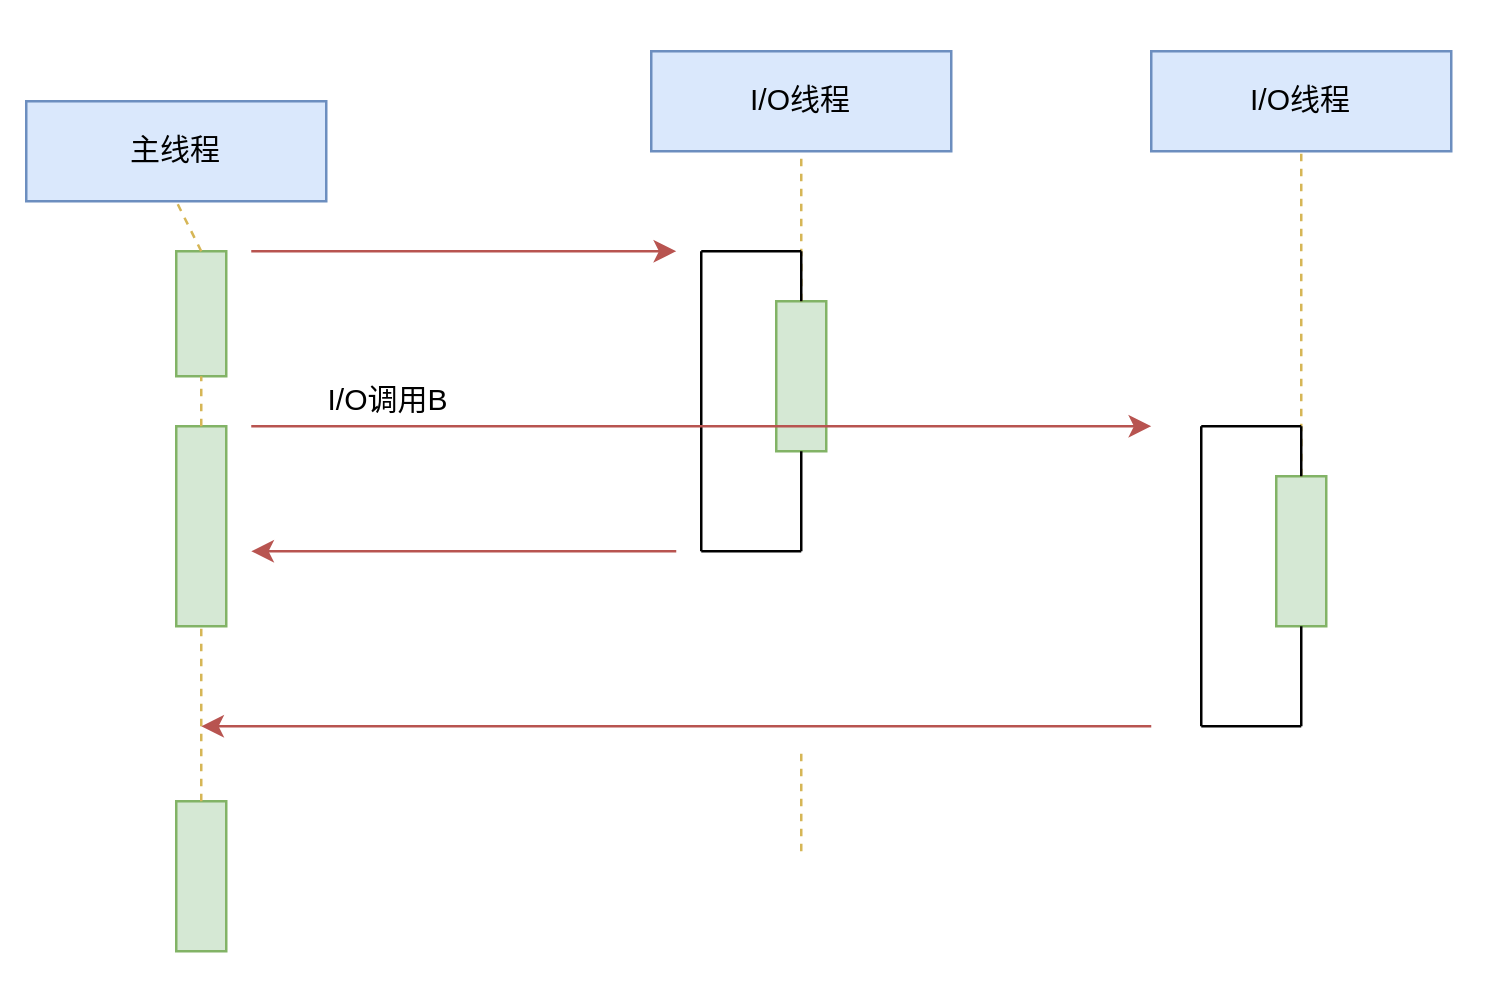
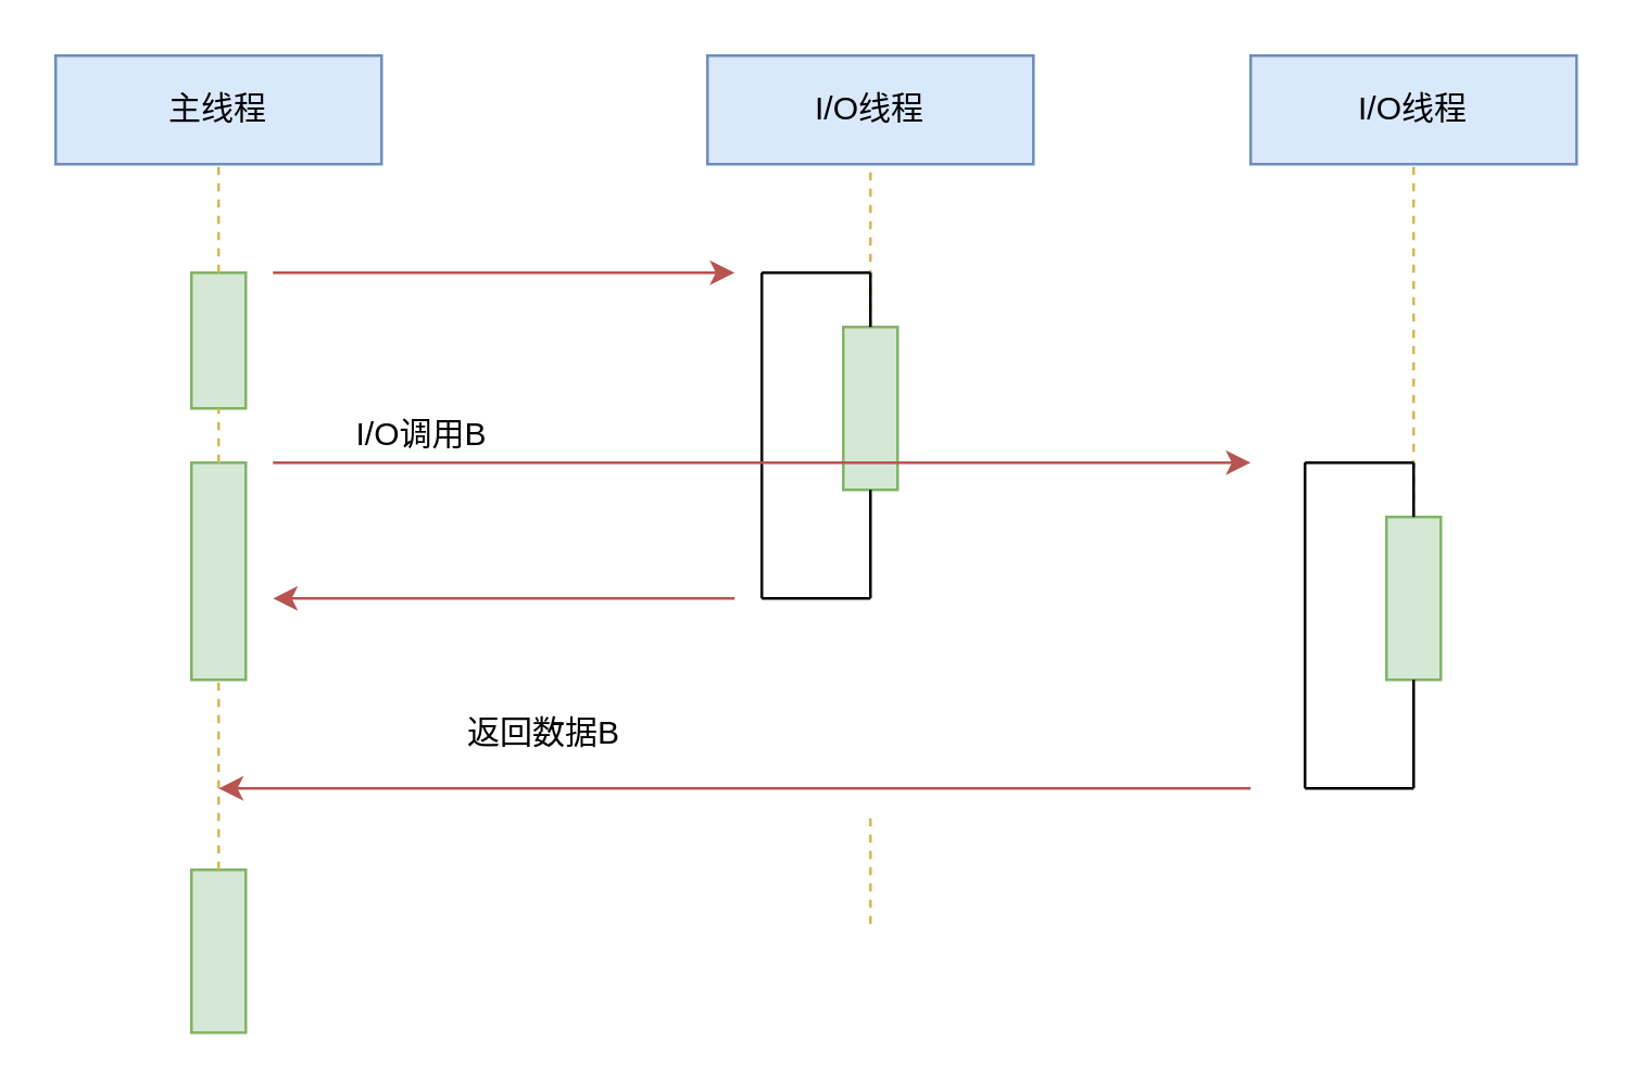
  <mxCell id="0" />
  <mxCell id="1" parent="0" />
- <mxCell id="2" value="主线程" style="rounded=0;whiteSpace=wrap;html=1;fillColor=#dae8fc;strokeColor=#6c8ebf;" vertex="1" parent="1"><mxGeometry x="10" y="40" width="120" height="40" as="geometry" /></mxCell>
+ <mxCell id="2" value="主线程" style="rounded=0;whiteSpace=wrap;html=1;fillColor=#dae8fc;strokeColor=#6c8ebf;" vertex="1" parent="1"><mxGeometry x="20" y="20" width="120" height="40" as="geometry" /></mxCell>
  <mxCell id="3" value="I/O线程" style="rounded=0;whiteSpace=wrap;html=1;fillColor=#dae8fc;strokeColor=#6c8ebf;" vertex="1" parent="1"><mxGeometry x="260" y="20" width="120" height="40" as="geometry" /></mxCell>
  <mxCell id="4" value="" style="rounded=0;whiteSpace=wrap;html=1;fillColor=#d5e8d4;strokeColor=#82b366;" vertex="1" parent="1"><mxGeometry x="70" y="100" width="20" height="50" as="geometry" /></mxCell>
  <mxCell id="5" value="" style="rounded=0;whiteSpace=wrap;html=1;fillColor=#d5e8d4;strokeColor=#82b366;" vertex="1" parent="1"><mxGeometry x="70" y="170" width="20" height="80" as="geometry" /></mxCell>
  <mxCell id="6" value="" style="rounded=0;whiteSpace=wrap;html=1;fillColor=#d5e8d4;strokeColor=#82b366;" vertex="1" parent="1"><mxGeometry x="70" y="320" width="20" height="60" as="geometry" /></mxCell>
  <mxCell id="7" value="" style="rounded=0;whiteSpace=wrap;html=1;fillColor=#d5e8d4;strokeColor=#82b366;" vertex="1" parent="1"><mxGeometry x="310" y="120" width="20" height="60" as="geometry" /></mxCell>
  <mxCell id="8" value="" style="endArrow=classic;html=1;fillColor=#f8cecc;strokeColor=#b85450;" edge="1" parent="1"><mxGeometry width="50" height="50" relative="1" as="geometry"><mxPoint x="100" y="100" as="sourcePoint" /><mxPoint x="270" y="100" as="targetPoint" /><Array as="points"><mxPoint x="190" y="100" /></Array></mxGeometry></mxCell>
  <mxCell id="9" value="" style="endArrow=classic;html=1;fillColor=#f8cecc;strokeColor=#b85450;" edge="1" parent="1"><mxGeometry width="50" height="50" relative="1" as="geometry"><mxPoint x="270" y="220" as="sourcePoint" /><mxPoint x="100" y="220" as="targetPoint" /><Array as="points"><mxPoint x="200" y="220" /></Array></mxGeometry></mxCell>
  <mxCell id="10" value="" style="endArrow=none;dashed=1;html=1;entryX=0.5;entryY=1;entryDx=0;entryDy=0;exitX=0.5;exitY=0;exitDx=0;exitDy=0;fillColor=#fff2cc;strokeColor=#d6b656;" edge="1" parent="1" source="4" target="2"><mxGeometry width="50" height="50" relative="1" as="geometry"><mxPoint x="80" y="90" as="sourcePoint" /><mxPoint x="-10" y="100" as="targetPoint" /></mxGeometry></mxCell>
  <mxCell id="11" value="" style="endArrow=none;dashed=1;html=1;entryX=0.5;entryY=1;entryDx=0;entryDy=0;exitX=0.5;exitY=0;exitDx=0;exitDy=0;fillColor=#fff2cc;strokeColor=#d6b656;" edge="1" parent="1" source="5" target="4"><mxGeometry width="50" height="50" relative="1" as="geometry"><mxPoint x="20" y="250" as="sourcePoint" /><mxPoint x="70" y="200" as="targetPoint" /></mxGeometry></mxCell>
  <mxCell id="12" value="" style="endArrow=none;dashed=1;html=1;entryX=0.5;entryY=1;entryDx=0;entryDy=0;exitX=0.5;exitY=0;exitDx=0;exitDy=0;fillColor=#fff2cc;strokeColor=#d6b656;" edge="1" parent="1" source="6" target="5"><mxGeometry width="50" height="50" relative="1" as="geometry"><mxPoint x="-50" y="280" as="sourcePoint" /><mxPoint x="0" y="230" as="targetPoint" /></mxGeometry></mxCell>
  <mxCell id="13" value="" style="endArrow=none;html=1;entryX=0.5;entryY=1;entryDx=0;entryDy=0;" edge="1" parent="1" target="7"><mxGeometry width="50" height="50" relative="1" as="geometry"><mxPoint x="320" y="220" as="sourcePoint" /><mxPoint x="470" y="180" as="targetPoint" /></mxGeometry></mxCell>
  <mxCell id="14" value="" style="endArrow=none;dashed=1;html=1;entryX=0.5;entryY=1;entryDx=0;entryDy=0;exitX=0.5;exitY=0;exitDx=0;exitDy=0;fillColor=#fff2cc;strokeColor=#d6b656;" edge="1" parent="1"><mxGeometry width="50" height="50" relative="1" as="geometry"><mxPoint x="320" y="340" as="sourcePoint" /><mxPoint x="320" y="300" as="targetPoint" /></mxGeometry></mxCell>
  <mxCell id="15" value="" style="endArrow=none;dashed=1;html=1;entryX=0.5;entryY=1;entryDx=0;entryDy=0;exitX=0.5;exitY=0;exitDx=0;exitDy=0;fillColor=#fff2cc;strokeColor=#d6b656;" edge="1" parent="1" source="7" target="3"><mxGeometry width="50" height="50" relative="1" as="geometry"><mxPoint x="390" y="190" as="sourcePoint" /><mxPoint x="440" y="140" as="targetPoint" /></mxGeometry></mxCell>
  <mxCell id="16" value="" style="endArrow=none;html=1;" edge="1" parent="1"><mxGeometry width="50" height="50" relative="1" as="geometry"><mxPoint x="280" y="220" as="sourcePoint" /><mxPoint x="320" y="220" as="targetPoint" /></mxGeometry></mxCell>
  <mxCell id="17" value="" style="endArrow=none;html=1;" edge="1" parent="1"><mxGeometry width="50" height="50" relative="1" as="geometry"><mxPoint x="280" y="220" as="sourcePoint" /><mxPoint x="280" y="100" as="targetPoint" /></mxGeometry></mxCell>
  <mxCell id="18" value="" style="endArrow=none;html=1;" edge="1" parent="1"><mxGeometry width="50" height="50" relative="1" as="geometry"><mxPoint x="280" y="100" as="sourcePoint" /><mxPoint x="320" y="100" as="targetPoint" /></mxGeometry></mxCell>
  <mxCell id="19" value="" style="endArrow=none;html=1;exitX=0.5;exitY=0;exitDx=0;exitDy=0;" edge="1" parent="1" source="7"><mxGeometry width="50" height="50" relative="1" as="geometry"><mxPoint x="450" y="150" as="sourcePoint" /><mxPoint x="320" y="100" as="targetPoint" /></mxGeometry></mxCell>
  <mxCell id="20" value="" style="endArrow=classic;html=1;fillColor=#f8cecc;strokeColor=#b85450;" edge="1" parent="1"><mxGeometry width="50" height="50" relative="1" as="geometry"><mxPoint x="100" y="170" as="sourcePoint" /><mxPoint x="460" y="170" as="targetPoint" /><Array as="points"><mxPoint x="190" y="170" /></Array></mxGeometry></mxCell>
  <mxCell id="21" value="I/O调用B" style="text;html=1;strokeColor=none;fillColor=none;align=center;verticalAlign=middle;whiteSpace=wrap;rounded=0;" vertex="1" parent="1"><mxGeometry x="115" y="150" width="80" height="20" as="geometry" /></mxCell>
  <mxCell id="22" value="I/O线程" style="rounded=0;whiteSpace=wrap;html=1;fillColor=#dae8fc;strokeColor=#6c8ebf;" vertex="1" parent="1"><mxGeometry x="460" y="20" width="120" height="40" as="geometry" /></mxCell>
  <mxCell id="23" value="" style="rounded=0;whiteSpace=wrap;html=1;fillColor=#d5e8d4;strokeColor=#82b366;" vertex="1" parent="1"><mxGeometry x="510" y="190" width="20" height="60" as="geometry" /></mxCell>
  <mxCell id="24" value="" style="endArrow=none;html=1;entryX=0.5;entryY=1;entryDx=0;entryDy=0;" edge="1" parent="1" target="23"><mxGeometry width="50" height="50" relative="1" as="geometry"><mxPoint x="520" y="290" as="sourcePoint" /><mxPoint x="670" y="250" as="targetPoint" /></mxGeometry></mxCell>
  <mxCell id="25" value="" style="endArrow=none;dashed=1;html=1;entryX=0.5;entryY=1;entryDx=0;entryDy=0;exitX=0.5;exitY=0;exitDx=0;exitDy=0;fillColor=#fff2cc;strokeColor=#d6b656;" edge="1" parent="1" source="23" target="22"><mxGeometry width="50" height="50" relative="1" as="geometry"><mxPoint x="590" y="190" as="sourcePoint" /><mxPoint x="640" y="140" as="targetPoint" /></mxGeometry></mxCell>
  <mxCell id="26" value="" style="endArrow=none;html=1;" edge="1" parent="1"><mxGeometry width="50" height="50" relative="1" as="geometry"><mxPoint x="480" y="290" as="sourcePoint" /><mxPoint x="520" y="290" as="targetPoint" /></mxGeometry></mxCell>
  <mxCell id="27" value="" style="endArrow=none;html=1;" edge="1" parent="1"><mxGeometry width="50" height="50" relative="1" as="geometry"><mxPoint x="480" y="290" as="sourcePoint" /><mxPoint x="480" y="170" as="targetPoint" /></mxGeometry></mxCell>
  <mxCell id="28" value="" style="endArrow=none;html=1;" edge="1" parent="1"><mxGeometry width="50" height="50" relative="1" as="geometry"><mxPoint x="480" y="170" as="sourcePoint" /><mxPoint x="520" y="170" as="targetPoint" /></mxGeometry></mxCell>
  <mxCell id="29" value="" style="endArrow=none;html=1;exitX=0.5;exitY=0;exitDx=0;exitDy=0;" edge="1" parent="1" source="23"><mxGeometry width="50" height="50" relative="1" as="geometry"><mxPoint x="650" y="220" as="sourcePoint" /><mxPoint x="520" y="170" as="targetPoint" /></mxGeometry></mxCell>
  <mxCell id="30" value="" style="endArrow=classic;html=1;fillColor=#f8cecc;strokeColor=#b85450;" edge="1" parent="1"><mxGeometry width="50" height="50" relative="1" as="geometry"><mxPoint x="460" y="290" as="sourcePoint" /><mxPoint x="80" y="290" as="targetPoint" /><Array as="points" /></mxGeometry></mxCell>
+ <mxCell id="31" value="返回数据B" style="text;html=1;strokeColor=none;fillColor=none;align=center;verticalAlign=middle;whiteSpace=wrap;rounded=0;" vertex="1" parent="1"><mxGeometry x="160" y="260" width="80" height="20" as="geometry" /></mxCell>
